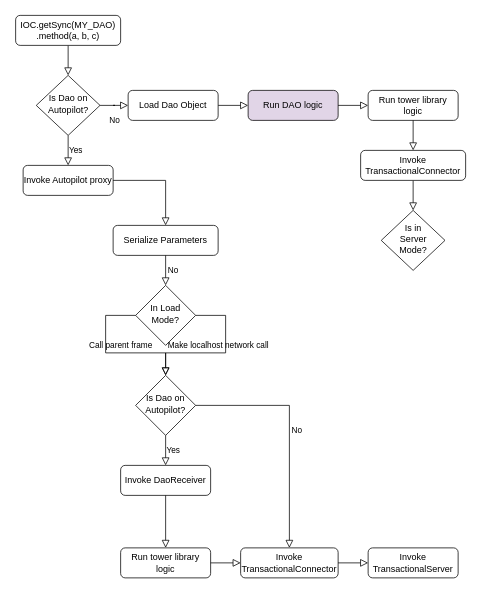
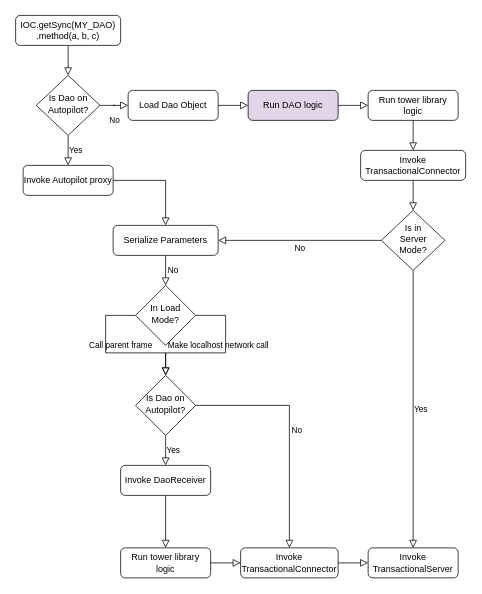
  <mxCell id="0" />
  <mxCell id="1" parent="0" />
  <mxCell id="2" value="" style="rounded=0;html=1;jettySize=auto;orthogonalLoop=1;fontSize=11;endArrow=block;endFill=0;endSize=8;strokeWidth=1;shadow=0;labelBackgroundColor=none;edgeStyle=orthogonalEdgeStyle;" parent="1" source="3" target="6" edge="1"><mxGeometry relative="1" as="geometry" /></mxCell>
  <mxCell id="3" value="IOC.getSync(MY_DAO)&lt;br&gt;.method(a, b, c)" style="rounded=1;whiteSpace=wrap;html=1;fontSize=12;glass=0;strokeWidth=1;shadow=0;" parent="1" vertex="1"><mxGeometry x="20" y="20" width="140" height="40" as="geometry" /></mxCell>
  <mxCell id="4" value="No" style="rounded=0;html=1;jettySize=auto;orthogonalLoop=1;fontSize=11;endArrow=block;endFill=0;endSize=8;strokeWidth=1;shadow=0;labelBackgroundColor=none;edgeStyle=orthogonalEdgeStyle;" parent="1" source="6" target="16" edge="1"><mxGeometry y="20" relative="1" as="geometry"><mxPoint as="offset" /></mxGeometry></mxCell>
  <mxCell id="5" value="Yes" style="edgeStyle=orthogonalEdgeStyle;rounded=0;html=1;jettySize=auto;orthogonalLoop=1;fontSize=11;endArrow=block;endFill=0;endSize=8;strokeWidth=1;shadow=0;labelBackgroundColor=none;" parent="1" source="6" target="7" edge="1"><mxGeometry y="10" relative="1" as="geometry"><mxPoint as="offset" /></mxGeometry></mxCell>
  <mxCell id="6" value="Is Dao on&lt;br&gt;Autopilot?" style="rhombus;whiteSpace=wrap;html=1;shadow=0;fontFamily=Helvetica;fontSize=12;align=center;strokeWidth=1;spacing=6;spacingTop=-4;" parent="1" vertex="1"><mxGeometry x="47.5" y="100" width="85" height="80" as="geometry" /></mxCell>
  <mxCell id="7" value="Invoke Autopilot proxy" style="rounded=1;whiteSpace=wrap;html=1;fontSize=12;glass=0;strokeWidth=1;shadow=0;" parent="1" vertex="1"><mxGeometry x="30" y="220" width="120" height="40" as="geometry" /></mxCell>
  <mxCell id="8" value="" style="edgeStyle=orthogonalEdgeStyle;rounded=0;html=1;jettySize=auto;orthogonalLoop=1;fontSize=11;endArrow=block;endFill=0;endSize=8;strokeWidth=1;shadow=0;labelBackgroundColor=none;entryX=0;entryY=0.5;entryDx=0;entryDy=0;exitX=1;exitY=0.5;exitDx=0;exitDy=0;startArrow=none;" parent="1" source="16" target="17" edge="1"><mxGeometry y="10" relative="1" as="geometry"><mxPoint as="offset" /><mxPoint x="334" y="150" as="sourcePoint" /><Array as="points" /></mxGeometry></mxCell>
  <mxCell id="9" value="In Load&lt;br&gt;Mode?" style="rhombus;whiteSpace=wrap;html=1;shadow=0;fontFamily=Helvetica;fontSize=12;align=center;strokeWidth=1;spacing=6;spacingTop=-4;" parent="1" vertex="1"><mxGeometry x="180" y="380" width="80" height="80" as="geometry" /></mxCell>
  <mxCell id="10" value="" style="edgeStyle=orthogonalEdgeStyle;rounded=0;html=1;jettySize=auto;orthogonalLoop=1;fontSize=11;endArrow=block;endFill=0;endSize=8;strokeWidth=1;shadow=0;labelBackgroundColor=none;entryX=0.5;entryY=0;entryDx=0;entryDy=0;exitX=0.5;exitY=1;exitDx=0;exitDy=0;" parent="1" source="11" target="28" edge="1"><mxGeometry y="10" relative="1" as="geometry"><mxPoint as="offset" /><mxPoint x="300" y="160" as="sourcePoint" /><mxPoint x="400" y="230" as="targetPoint" /><Array as="points" /></mxGeometry></mxCell>
  <mxCell id="11" value="Invoke&lt;br&gt;TransactionalConnector" style="rounded=1;whiteSpace=wrap;html=1;fontSize=12;glass=0;strokeWidth=1;shadow=0;" parent="1" vertex="1"><mxGeometry x="480" y="200" width="140" height="40" as="geometry" /></mxCell>
  <mxCell id="12" value="" style="edgeStyle=orthogonalEdgeStyle;rounded=0;html=1;jettySize=auto;orthogonalLoop=1;fontSize=11;endArrow=block;endFill=0;endSize=8;strokeWidth=1;shadow=0;labelBackgroundColor=none;exitX=1;exitY=0.5;exitDx=0;exitDy=0;entryX=0.5;entryY=0;entryDx=0;entryDy=0;" parent="1" source="7" target="33" edge="1"><mxGeometry y="10" relative="1" as="geometry"><mxPoint as="offset" /><mxPoint x="310" y="360" as="sourcePoint" /><mxPoint x="150" y="310" as="targetPoint" /><Array as="points"><mxPoint x="220" y="240" /></Array></mxGeometry></mxCell>
  <mxCell id="13" value="Call parent frame" style="rounded=0;html=1;jettySize=auto;orthogonalLoop=1;fontSize=11;endArrow=block;endFill=0;endSize=8;strokeWidth=1;shadow=0;labelBackgroundColor=none;edgeStyle=orthogonalEdgeStyle;exitX=0;exitY=0.5;exitDx=0;exitDy=0;entryX=0.5;entryY=0;entryDx=0;entryDy=0;" parent="1" source="9" target="20" edge="1"><mxGeometry x="0.1" y="10" relative="1" as="geometry"><mxPoint as="offset" /><mxPoint x="490" y="250" as="sourcePoint" /><mxPoint x="410" y="340" as="targetPoint" /><Array as="points"><mxPoint x="140" y="420" /><mxPoint x="140" y="470" /><mxPoint x="220" y="470" /></Array></mxGeometry></mxCell>
  <mxCell id="14" value="Make localhost network call" style="rounded=0;html=1;jettySize=auto;orthogonalLoop=1;fontSize=11;endArrow=block;endFill=0;endSize=8;strokeWidth=1;shadow=0;labelBackgroundColor=none;edgeStyle=orthogonalEdgeStyle;exitX=1;exitY=0.5;exitDx=0;exitDy=0;entryX=0.5;entryY=0;entryDx=0;entryDy=0;" parent="1" source="9" target="20" edge="1"><mxGeometry y="-10" relative="1" as="geometry"><mxPoint as="offset" /><mxPoint x="550" y="270" as="sourcePoint" /><mxPoint x="100" y="480" as="targetPoint" /><Array as="points"><mxPoint x="300" y="420" /><mxPoint x="300" y="470" /><mxPoint x="220" y="470" /></Array></mxGeometry></mxCell>
  <mxCell id="15" value="Invoke DaoReceiver" style="rounded=1;whiteSpace=wrap;html=1;fontSize=12;glass=0;strokeWidth=1;shadow=0;" parent="1" vertex="1"><mxGeometry x="160" y="620" width="120" height="40" as="geometry" /></mxCell>
  <mxCell id="16" value="Load Dao Object" style="rounded=1;whiteSpace=wrap;html=1;fontSize=12;glass=0;strokeWidth=1;shadow=0;" parent="1" vertex="1"><mxGeometry x="170" y="120" width="120" height="40" as="geometry" /></mxCell>
  <mxCell id="17" value="Run DAO logic" style="rounded=1;whiteSpace=wrap;html=1;fontSize=12;glass=0;strokeWidth=1;shadow=0;fillColor=#e1d5e7;" parent="1" vertex="1"><mxGeometry x="330" y="120" width="120" height="40" as="geometry" /></mxCell>
  <mxCell id="18" value="Run tower library logic&lt;br&gt;" style="rounded=1;whiteSpace=wrap;html=1;fontSize=12;glass=0;strokeWidth=1;shadow=0;" parent="1" vertex="1"><mxGeometry x="490" y="120" width="120" height="40" as="geometry" /></mxCell>
  <mxCell id="19" value="" style="edgeStyle=orthogonalEdgeStyle;rounded=0;html=1;jettySize=auto;orthogonalLoop=1;fontSize=11;endArrow=block;endFill=0;endSize=8;strokeWidth=1;shadow=0;labelBackgroundColor=none;exitX=1;exitY=0.5;exitDx=0;exitDy=0;startArrow=none;entryX=0;entryY=0.5;entryDx=0;entryDy=0;" parent="1" source="17" target="18" edge="1"><mxGeometry y="10" relative="1" as="geometry"><mxPoint as="offset" /><mxPoint x="250" y="180" as="sourcePoint" /><mxPoint x="480" y="180" as="targetPoint" /><Array as="points" /></mxGeometry></mxCell>
  <mxCell id="20" value="Is Dao on Autopilot?" style="rhombus;whiteSpace=wrap;html=1;shadow=0;fontFamily=Helvetica;fontSize=12;align=center;strokeWidth=1;spacing=6;spacingTop=-4;" parent="1" vertex="1"><mxGeometry x="180" y="500" width="80" height="80" as="geometry" /></mxCell>
  <mxCell id="21" value="Run tower library logic&lt;br&gt;" style="rounded=1;whiteSpace=wrap;html=1;fontSize=12;glass=0;strokeWidth=1;shadow=0;" parent="1" vertex="1"><mxGeometry x="160" y="730" width="120" height="40" as="geometry" /></mxCell>
  <mxCell id="22" value="" style="edgeStyle=orthogonalEdgeStyle;rounded=0;html=1;jettySize=auto;orthogonalLoop=1;fontSize=11;endArrow=block;endFill=0;endSize=8;strokeWidth=1;shadow=0;labelBackgroundColor=none;entryX=0.5;entryY=0;entryDx=0;entryDy=0;exitX=0.5;exitY=1;exitDx=0;exitDy=0;" parent="1" source="18" target="11" edge="1"><mxGeometry y="10" relative="1" as="geometry"><mxPoint as="offset" /><mxPoint x="160" y="290" as="sourcePoint" /><mxPoint x="500" y="290" as="targetPoint" /><Array as="points" /></mxGeometry></mxCell>
  <mxCell id="23" value="Yes" style="edgeStyle=orthogonalEdgeStyle;rounded=0;html=1;jettySize=auto;orthogonalLoop=1;fontSize=11;endArrow=block;endFill=0;endSize=8;strokeWidth=1;shadow=0;labelBackgroundColor=none;exitX=0.5;exitY=1;exitDx=0;exitDy=0;entryX=0.5;entryY=0;entryDx=0;entryDy=0;" parent="1" source="20" target="15" edge="1"><mxGeometry y="10" relative="1" as="geometry"><mxPoint as="offset" /><mxPoint x="160" y="260" as="sourcePoint" /><mxPoint x="230" y="470" as="targetPoint" /><Array as="points" /></mxGeometry></mxCell>
  <mxCell id="24" value="" style="edgeStyle=orthogonalEdgeStyle;rounded=0;html=1;jettySize=auto;orthogonalLoop=1;fontSize=11;endArrow=block;endFill=0;endSize=8;strokeWidth=1;shadow=0;labelBackgroundColor=none;exitX=0.5;exitY=1;exitDx=0;exitDy=0;entryX=0.5;entryY=0;entryDx=0;entryDy=0;" parent="1" source="15" target="21" edge="1"><mxGeometry y="10" relative="1" as="geometry"><mxPoint as="offset" /><mxPoint x="200" y="480" as="sourcePoint" /><mxPoint x="280" y="480" as="targetPoint" /><Array as="points" /></mxGeometry></mxCell>
  <mxCell id="25" value="Invoke&lt;br&gt;TransactionalServer" style="rounded=1;whiteSpace=wrap;html=1;fontSize=12;glass=0;strokeWidth=1;shadow=0;" parent="1" vertex="1"><mxGeometry x="490" y="730" width="120" height="40" as="geometry" /></mxCell>
  <mxCell id="26" value="No" style="edgeStyle=orthogonalEdgeStyle;rounded=0;html=1;jettySize=auto;orthogonalLoop=1;fontSize=11;endArrow=block;endFill=0;endSize=8;strokeWidth=1;shadow=0;labelBackgroundColor=none;exitX=1;exitY=0.5;exitDx=0;exitDy=0;" parent="1" source="20" target="31" edge="1"><mxGeometry y="10" relative="1" as="geometry"><mxPoint as="offset" /><mxPoint x="200" y="480" as="sourcePoint" /><mxPoint x="280" y="480" as="targetPoint" /><Array as="points" /></mxGeometry></mxCell>
  <mxCell id="27" value="" style="edgeStyle=orthogonalEdgeStyle;rounded=0;html=1;jettySize=auto;orthogonalLoop=1;fontSize=11;endArrow=block;endFill=0;endSize=8;strokeWidth=1;shadow=0;labelBackgroundColor=none;exitX=1;exitY=0.5;exitDx=0;exitDy=0;entryX=0;entryY=0.5;entryDx=0;entryDy=0;" parent="1" source="21" target="31" edge="1"><mxGeometry y="10" relative="1" as="geometry"><mxPoint as="offset" /><mxPoint x="420" y="480" as="sourcePoint" /><mxPoint x="500" y="480" as="targetPoint" /><Array as="points" /></mxGeometry></mxCell>
  <mxCell id="28" value="Is in&lt;br&gt;Server Mode?" style="rhombus;whiteSpace=wrap;html=1;shadow=0;fontFamily=Helvetica;fontSize=12;align=center;strokeWidth=1;spacing=6;spacingTop=-4;" parent="1" vertex="1"><mxGeometry x="507.5" y="280" width="85" height="80" as="geometry" /></mxCell>
+ <mxCell id="29" value="No" style="edgeStyle=orthogonalEdgeStyle;rounded=0;html=1;jettySize=auto;orthogonalLoop=1;fontSize=11;endArrow=block;endFill=0;endSize=8;strokeWidth=1;shadow=0;labelBackgroundColor=none;exitX=0;exitY=0.5;exitDx=0;exitDy=0;startArrow=none;entryX=1;entryY=0.5;entryDx=0;entryDy=0;" parent="1" source="28" target="33" edge="1"><mxGeometry y="10" relative="1" as="geometry"><mxPoint as="offset" /><mxPoint x="460" y="150" as="sourcePoint" /><mxPoint x="430" y="320" as="targetPoint" /><Array as="points" /></mxGeometry></mxCell>
+ <mxCell id="30" value="Yes" style="edgeStyle=orthogonalEdgeStyle;rounded=0;html=1;jettySize=auto;orthogonalLoop=1;fontSize=11;endArrow=block;endFill=0;endSize=8;strokeWidth=1;shadow=0;labelBackgroundColor=none;exitX=0.5;exitY=1;exitDx=0;exitDy=0;entryX=0.5;entryY=0;entryDx=0;entryDy=0;" parent="1" source="28" target="25" edge="1"><mxGeometry y="10" relative="1" as="geometry"><mxPoint as="offset" /><mxPoint x="100" y="190" as="sourcePoint" /><mxPoint x="550" y="520" as="targetPoint" /></mxGeometry></mxCell>
  <mxCell id="31" value="Invoke TransactionalConnector" style="rounded=1;whiteSpace=wrap;html=1;fontSize=12;glass=0;strokeWidth=1;shadow=0;" parent="1" vertex="1"><mxGeometry x="320" y="730" width="130" height="40" as="geometry" /></mxCell>
  <mxCell id="32" value="" style="edgeStyle=orthogonalEdgeStyle;rounded=0;html=1;jettySize=auto;orthogonalLoop=1;fontSize=11;endArrow=block;endFill=0;endSize=8;strokeWidth=1;shadow=0;labelBackgroundColor=none;exitX=1;exitY=0.5;exitDx=0;exitDy=0;entryX=0;entryY=0.5;entryDx=0;entryDy=0;" parent="1" source="31" target="25" edge="1"><mxGeometry y="10" relative="1" as="geometry"><mxPoint as="offset" /><mxPoint x="380" y="470" as="sourcePoint" /><mxPoint x="420" y="470" as="targetPoint" /><Array as="points" /></mxGeometry></mxCell>
  <mxCell id="33" value="Serialize Parameters" style="rounded=1;whiteSpace=wrap;html=1;fontSize=12;glass=0;strokeWidth=1;shadow=0;" parent="1" vertex="1"><mxGeometry x="150" y="300" width="140" height="40" as="geometry" /></mxCell>
  <mxCell id="34" value="No" style="edgeStyle=orthogonalEdgeStyle;rounded=0;html=1;jettySize=auto;orthogonalLoop=1;fontSize=11;endArrow=block;endFill=0;endSize=8;strokeWidth=1;shadow=0;labelBackgroundColor=none;exitX=0.5;exitY=1;exitDx=0;exitDy=0;startArrow=none;entryX=0.5;entryY=0;entryDx=0;entryDy=0;" parent="1" source="33" target="9" edge="1"><mxGeometry y="10" relative="1" as="geometry"><mxPoint as="offset" /><mxPoint x="517.5" y="250" as="sourcePoint" /><mxPoint x="410" y="250" as="targetPoint" /><Array as="points" /></mxGeometry></mxCell>
